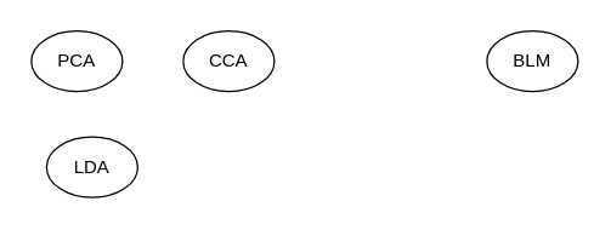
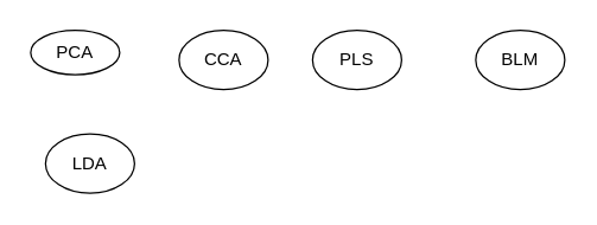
  <mxCell id="0" />
  <mxCell id="1" parent="0" />
  <mxCell id="2" value="CCA" style="ellipse;whiteSpace=wrap;html=1;" vertex="1" parent="1"><mxGeometry x="120" y="20" width="60" height="40" as="geometry" /></mxCell>
- <mxCell id="3" value="PCA" style="ellipse;whiteSpace=wrap;html=1;" vertex="1" parent="1"><mxGeometry x="20" y="20" width="60" height="40" as="geometry" /></mxCell>
+ <mxCell id="3" value="PCA" style="ellipse;whiteSpace=wrap;html=1;" vertex="1" parent="1"><mxGeometry x="20" y="20" width="60" height="30" as="geometry" /></mxCell>
+ <mxCell id="4" value="PLS" style="ellipse;whiteSpace=wrap;html=1;" vertex="1" parent="1"><mxGeometry x="210" y="20" width="60" height="40" as="geometry" /></mxCell>
  <mxCell id="5" value="LDA" style="ellipse;whiteSpace=wrap;html=1;" vertex="1" parent="1"><mxGeometry x="30" y="90" width="60" height="40" as="geometry" /></mxCell>
  <mxCell id="6" value="BLM" style="ellipse;whiteSpace=wrap;html=1;" vertex="1" parent="1"><mxGeometry x="320" y="20" width="60" height="40" as="geometry" /></mxCell>
